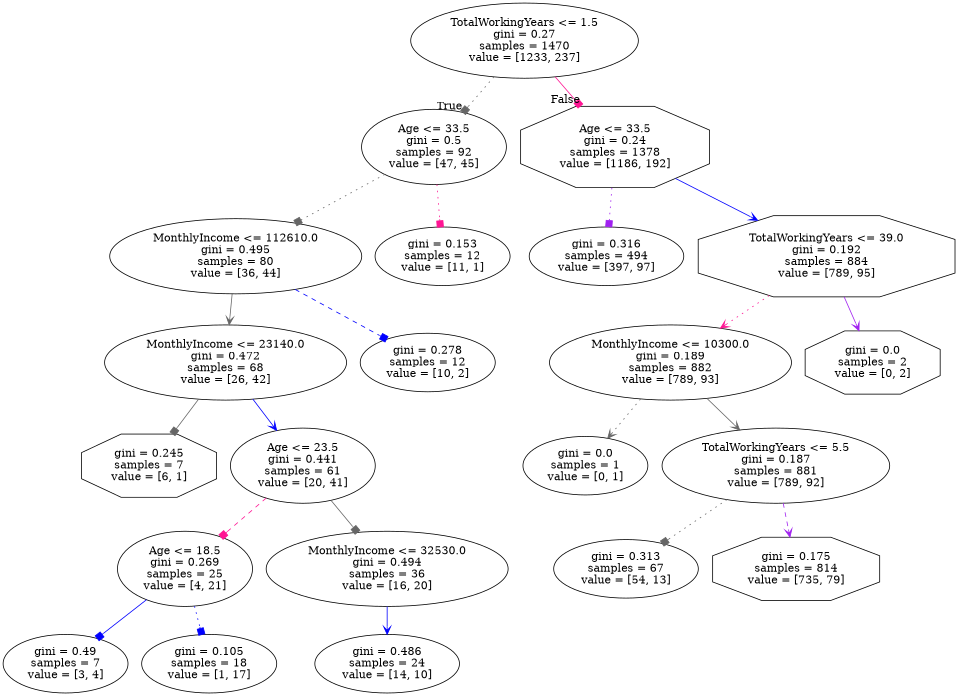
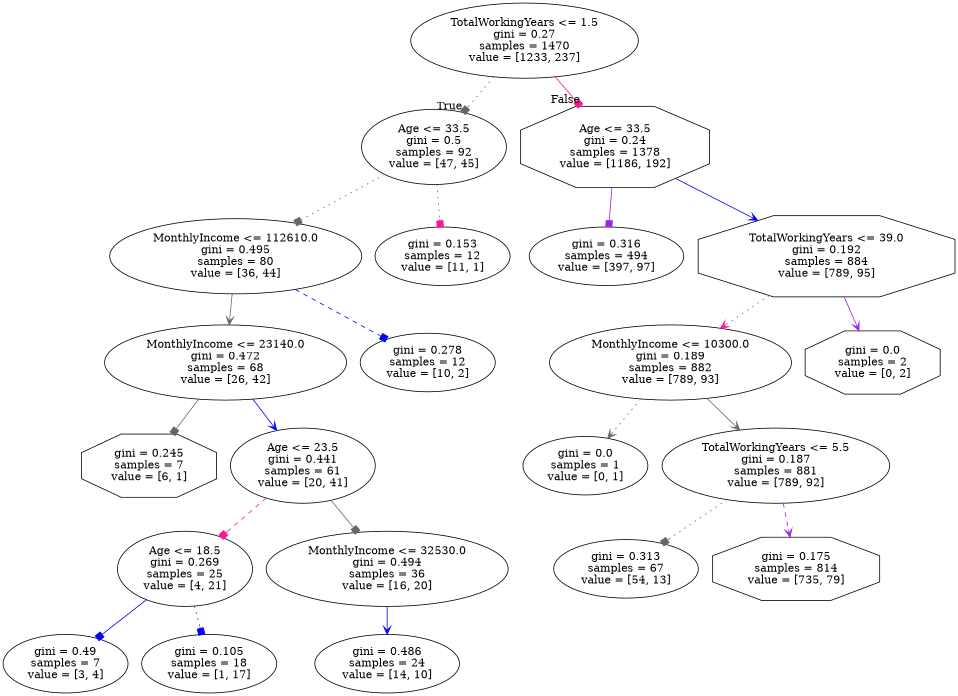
  digraph {
    node [shape=ellipse]
    edge [arrowhead=box color=gray40 style=solid]
    n1 [label="TotalWorkingYears <= 1.5\ngini = 0.27\nsamples = 1470\nvalue = [1233, 237]"]
    n2 [label="Age <= 33.5\ngini = 0.5\nsamples = 92\nvalue = [47, 45]"]
    n3 [label="Age <= 33.5\ngini = 0.24\nsamples = 1378\nvalue = [1186, 192]" shape=octagon]
    n4 [label="MonthlyIncome <= 112610.0\ngini = 0.495\nsamples = 80\nvalue = [36, 44]"]
    n5 [label="gini = 0.153\nsamples = 12\nvalue = [11, 1]"]
    n6 [label="gini = 0.316\nsamples = 494\nvalue = [397, 97]"]
    n7 [label="TotalWorkingYears <= 39.0\ngini = 0.192\nsamples = 884\nvalue = [789, 95]" shape=octagon]
    n8 [label="MonthlyIncome <= 23140.0\ngini = 0.472\nsamples = 68\nvalue = [26, 42]"]
    n9 [label="gini = 0.278\nsamples = 12\nvalue = [10, 2]"]
    n10 [label="gini = 0.245\nsamples = 7\nvalue = [6, 1]" shape=octagon]
    n11 [label="Age <= 23.5\ngini = 0.441\nsamples = 61\nvalue = [20, 41]"]
    n12 [label="Age <= 18.5\ngini = 0.269\nsamples = 25\nvalue = [4, 21]"]
    n13 [label="MonthlyIncome <= 32530.0\ngini = 0.494\nsamples = 36\nvalue = [16, 20]"]
    n14 [label="gini = 0.49\nsamples = 7\nvalue = [3, 4]"]
    n15 [label="gini = 0.105\nsamples = 18\nvalue = [1, 17]"]
    n16 [label="gini = 0.486\nsamples = 24\nvalue = [14, 10]"]
    n17 [label="MonthlyIncome <= 10300.0\ngini = 0.189\nsamples = 882\nvalue = [789, 93]"]
    n18 [label="gini = 0.0\nsamples = 2\nvalue = [0, 2]" shape=octagon]
    n19 [label="gini = 0.0\nsamples = 1\nvalue = [0, 1]"]
    n20 [label="TotalWorkingYears <= 5.5\ngini = 0.187\nsamples = 881\nvalue = [789, 92]"]
    n21 [label="gini = 0.313\nsamples = 67\nvalue = [54, 13]"]
    n22 [label="gini = 0.175\nsamples = 814\nvalue = [735, 79]" shape=octagon]
    n1 -> n2 [headlabel=True labelangle=45 labeldistance=2.5 style=dotted]
    n1 -> n3 [color=deeppink headlabel=False labelangle=-45 labeldistance=2.5]
    n2 -> n4 [style=dotted]
    n2 -> n5 [color=deeppink style=dotted]
-   n3 -> n6 [color=purple style=dotted]
+   n3 -> n6 [color=purple]
    n3 -> n7 [arrowhead=vee color=blue]
    n4 -> n8 [arrowhead=vee]
    n4 -> n9 [color=blue style=dashed]
    n7 -> n17 [arrowhead=vee color=deeppink style=dotted]
    n7 -> n18 [arrowhead=vee color=purple]
    n8 -> n10
    n8 -> n11 [arrowhead=vee color=blue]
    n11 -> n12 [color=deeppink style=dashed]
    n11 -> n13
    n12 -> n14 [color=blue]
    n12 -> n15 [color=blue style=dotted]
    n13 -> n16 [arrowhead=vee color=blue]
    n17 -> n19 [arrowhead=vee style=dotted]
    n17 -> n20 [arrowhead=vee]
    n20 -> n21 [style=dotted]
    n20 -> n22 [arrowhead=vee color=purple style=dashed]
  }
